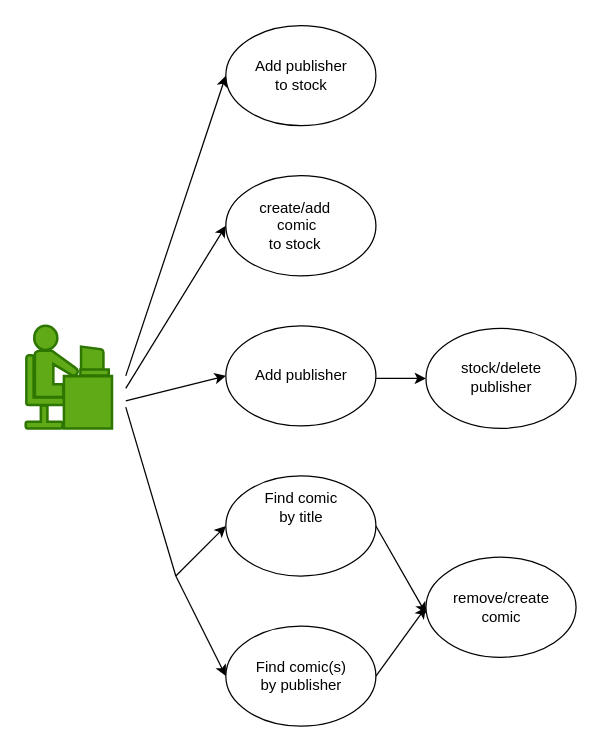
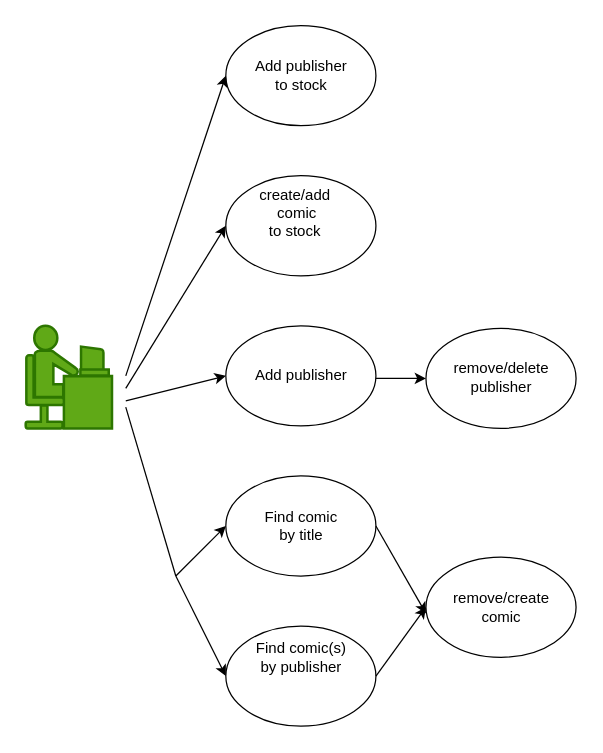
  <mxCell id="0" />
  <mxCell id="1" parent="0" />
  <mxCell id="2" value="" style="shape=mxgraph.cisco.people.androgenous_person;html=1;pointerEvents=1;dashed=0;fillColor=#60a917;strokeColor=#2D7600;strokeWidth=2;verticalLabelPosition=bottom;verticalAlign=top;align=center;outlineConnect=0;fontColor=#ffffff;" vertex="1" parent="1"><mxGeometry x="20" y="260" width="69" height="82" as="geometry" /></mxCell>
  <mxCell id="3" value="" style="ellipse;whiteSpace=wrap;html=1;" vertex="1" parent="1"><mxGeometry x="180" y="140" width="120" height="80" as="geometry" /></mxCell>
  <mxCell id="4" value="" style="ellipse;whiteSpace=wrap;html=1;" vertex="1" parent="1"><mxGeometry x="180" y="380" width="120" height="80" as="geometry" /></mxCell>
  <mxCell id="5" value="" style="ellipse;whiteSpace=wrap;html=1;" vertex="1" parent="1"><mxGeometry x="180" y="500" width="120" height="80" as="geometry" /></mxCell>
- <mxCell id="6" value="create/add&lt;br&gt;&amp;nbsp;comic &lt;br&gt;to stock" style="text;html=1;align=center;verticalAlign=middle;resizable=0;points=[];autosize=1;" vertex="1" parent="1"><mxGeometry x="200" y="155" width="70" height="50" as="geometry" /></mxCell>
- <mxCell id="7" value="Find comic &lt;br&gt;by title" style="text;html=1;align=center;verticalAlign=middle;resizable=0;points=[];autosize=1;" vertex="1" parent="1"><mxGeometry x="205" y="390" width="70" height="30" as="geometry" /></mxCell>
- <mxCell id="8" value="Find comic(s)&lt;br&gt;by publisher" style="text;html=1;align=center;verticalAlign=middle;resizable=0;points=[];autosize=1;" vertex="1" parent="1"><mxGeometry x="195" y="525" width="90" height="30" as="geometry" /></mxCell>
+ <mxCell id="6" value="create/add&lt;br&gt;&amp;nbsp;comic &lt;br&gt;to stock" style="text;html=1;align=center;verticalAlign=middle;resizable=0;points=[];autosize=1;" vertex="1" parent="1"><mxGeometry x="200" y="145" width="70" height="50" as="geometry" /></mxCell>
+ <mxCell id="7" value="Find comic &lt;br&gt;by title" style="text;html=1;align=center;verticalAlign=middle;resizable=0;points=[];autosize=1;" vertex="1" parent="1"><mxGeometry x="205" y="405" width="70" height="30" as="geometry" /></mxCell>
+ <mxCell id="8" value="Find comic(s)&lt;br&gt;by publisher" style="text;html=1;align=center;verticalAlign=middle;resizable=0;points=[];autosize=1;" vertex="1" parent="1"><mxGeometry x="195" y="510" width="90" height="30" as="geometry" /></mxCell>
  <mxCell id="9" value="" style="ellipse;whiteSpace=wrap;html=1;" vertex="1" parent="1"><mxGeometry x="180" width="120" height="80" as="geometry" y="20" /></mxCell>
  <mxCell id="10" value="Add publisher &lt;br&gt;to stock" style="text;html=1;align=center;verticalAlign=middle;resizable=0;points=[];autosize=1;" vertex="1" parent="1"><mxGeometry x="195" y="45" width="90" height="30" as="geometry" /></mxCell>
  <mxCell id="11" value="" style="ellipse;whiteSpace=wrap;html=1;" vertex="1" parent="1"><mxGeometry x="340" y="445" width="120" height="80" as="geometry" /></mxCell>
  <mxCell id="12" value="remove/create &lt;br&gt;comic" style="text;html=1;align=center;verticalAlign=middle;resizable=0;points=[];autosize=1;" vertex="1" parent="1"><mxGeometry x="355" y="470" width="90" height="30" as="geometry" /></mxCell>
  <mxCell id="13" value="" style="ellipse;whiteSpace=wrap;html=1;" vertex="1" parent="1"><mxGeometry x="180" y="260" width="120" height="80" as="geometry" /></mxCell>
  <mxCell id="14" value="Add publisher" style="text;html=1;align=center;verticalAlign=middle;resizable=0;points=[];autosize=1;" vertex="1" parent="1"><mxGeometry x="195" y="290" width="90" height="20" as="geometry" /></mxCell>
  <mxCell id="15" value="" style="ellipse;whiteSpace=wrap;html=1;" vertex="1" parent="1"><mxGeometry x="340" y="262" width="120" height="80" as="geometry" /></mxCell>
- <mxCell id="16" value="stock/delete &lt;br&gt;publisher" style="text;html=1;align=center;verticalAlign=middle;resizable=0;points=[];autosize=1;" vertex="1" parent="1"><mxGeometry x="355" y="286" width="90" height="30" as="geometry" /></mxCell>
+ <mxCell id="16" value="remove/delete &lt;br&gt;publisher" style="text;html=1;align=center;verticalAlign=middle;resizable=0;points=[];autosize=1;" vertex="1" parent="1"><mxGeometry x="355" y="286" width="90" height="30" as="geometry" /></mxCell>
  <mxCell id="17" value="" style="endArrow=none;html=1;" edge="1" parent="1"><mxGeometry width="50" height="50" relative="1" as="geometry"><mxPoint x="100" y="325" as="sourcePoint" /><mxPoint x="140" y="460" as="targetPoint" /></mxGeometry></mxCell>
  <mxCell id="18" value="" style="endArrow=classic;html=1;entryX=0;entryY=0.5;entryDx=0;entryDy=0;" edge="1" parent="1" target="4"><mxGeometry width="50" height="50" relative="1" as="geometry"><mxPoint x="140" y="460" as="sourcePoint" /><mxPoint x="190" y="410" as="targetPoint" /></mxGeometry></mxCell>
  <mxCell id="19" value="" style="endArrow=classic;html=1;entryX=0;entryY=0.5;entryDx=0;entryDy=0;" edge="1" parent="1" target="5"><mxGeometry width="50" height="50" relative="1" as="geometry"><mxPoint x="140" y="460" as="sourcePoint" /><mxPoint x="190" y="430" as="targetPoint" /></mxGeometry></mxCell>
  <mxCell id="20" value="" style="endArrow=classic;html=1;entryX=0;entryY=0.5;entryDx=0;entryDy=0;" edge="1" parent="1" target="13"><mxGeometry width="50" height="50" relative="1" as="geometry"><mxPoint x="100" y="320" as="sourcePoint" /><mxPoint x="420" y="270" as="targetPoint" /></mxGeometry></mxCell>
  <mxCell id="21" value="" style="endArrow=classic;html=1;entryX=0;entryY=0.5;entryDx=0;entryDy=0;" edge="1" parent="1" target="11"><mxGeometry width="50" height="50" relative="1" as="geometry"><mxPoint x="300" y="540" as="sourcePoint" /><mxPoint x="340" y="500" as="targetPoint" /></mxGeometry></mxCell>
  <mxCell id="22" value="" style="endArrow=classic;html=1;" edge="1" parent="1"><mxGeometry width="50" height="50" relative="1" as="geometry"><mxPoint x="300" y="420" as="sourcePoint" /><mxPoint x="340" y="490" as="targetPoint" /></mxGeometry></mxCell>
  <mxCell id="23" value="" style="endArrow=classic;html=1;entryX=0;entryY=0.5;entryDx=0;entryDy=0;" edge="1" parent="1" target="15"><mxGeometry width="50" height="50" relative="1" as="geometry"><mxPoint x="300" y="302" as="sourcePoint" /><mxPoint x="340" y="262" as="targetPoint" /></mxGeometry></mxCell>
  <mxCell id="24" value="" style="endArrow=classic;html=1;entryX=0;entryY=0.5;entryDx=0;entryDy=0;" edge="1" parent="1" target="3"><mxGeometry width="50" height="50" relative="1" as="geometry"><mxPoint x="100" y="310" as="sourcePoint" /><mxPoint x="140" y="270" as="targetPoint" /></mxGeometry></mxCell>
  <mxCell id="25" value="" style="endArrow=classic;html=1;entryX=0;entryY=0.5;entryDx=0;entryDy=0;" edge="1" parent="1" target="9"><mxGeometry width="50" height="50" relative="1" as="geometry"><mxPoint x="100" y="300" as="sourcePoint" /><mxPoint x="150" y="250" as="targetPoint" /></mxGeometry></mxCell>
